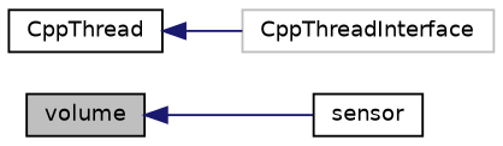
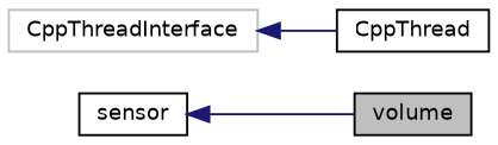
  digraph {
    rankdir=LR
    node [color=black fillcolor=white fontname=Helvetica fontsize=10 shape=record style=filled]
    edge [color=midnightblue dir=back fontname=Helvetica fontsize=10 labelfontname=Helvetica labelfontsize=10 style=solid]
    n1 [fillcolor=grey75 fontcolor=black height=0.2 label=volume width=0.4]
    n2 [height=0.2 label=sensor width=0.4]
    n3 [color=grey75 height=0.2 label=CppThreadInterface width=0.4]
    n4 [height=0.2 label=CppThread width=0.4]
-   n1 -> n2
-   n4 -> n3
+   n2 -> n1
+   n3 -> n4
  }
